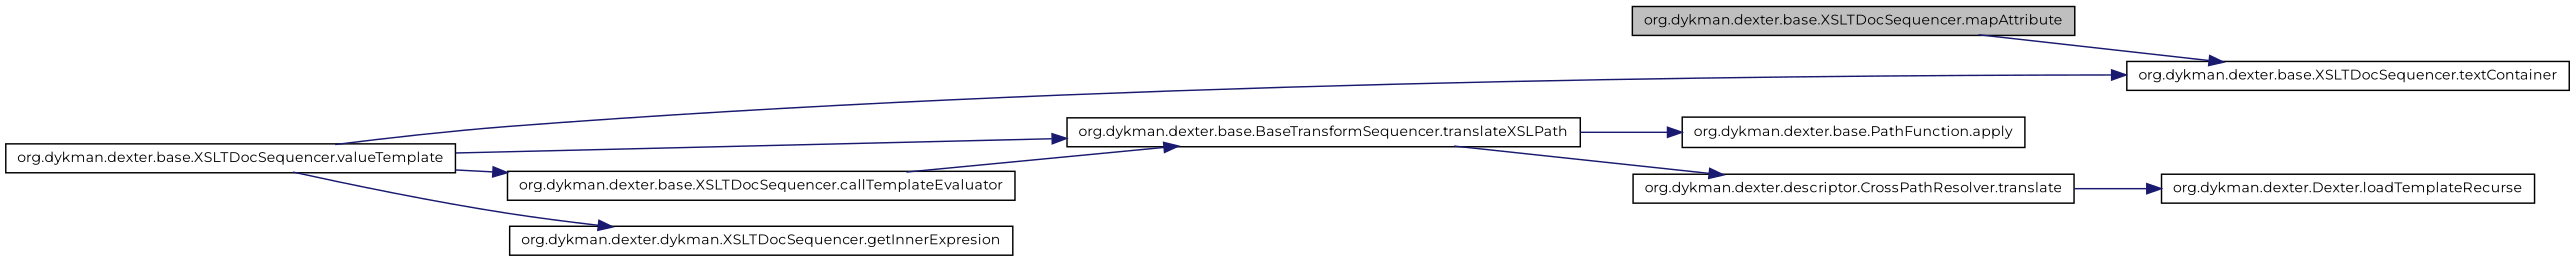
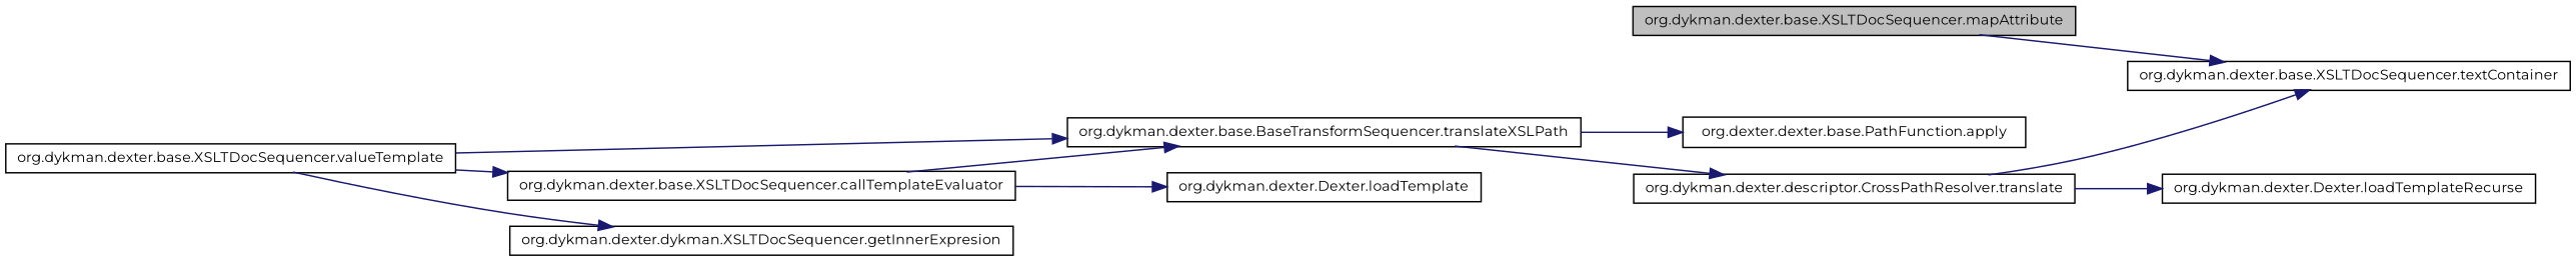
  digraph {
    fontname=Montserrat
    rankdir=LR
    node [color=black fontname=Montserrat fontsize=10 shape=record]
    edge [color=midnightblue fontname=Montserrat fontsize=10 labelfontname=FreeSans labelfontsize=10 style=solid]
    n1 [fillcolor=grey75 fontcolor=black height=0.2 label="org.dykman.dexter.base.XSLTDocSequencer.mapAttribute" style=filled width=0.4]
    n2 [height=0.2 label="org.dykman.dexter.base.XSLTDocSequencer.textContainer" width=0.4]
    n3 [height=0.2 label="org.dykman.dexter.base.XSLTDocSequencer.valueTemplate" width=0.4]
    n4 [height=0.2 label="org.dykman.dexter.base.XSLTDocSequencer.callTemplateEvaluator" width=0.4]
    n5 [height=0.2 label="org.dykman.dexter.base.BaseTransformSequencer.translateXSLPath" width=0.4]
    n6 [height=0.2 label="org.dykman.dexter.dykman.XSLTDocSequencer.getInnerExpresion" width=0.4]
-   n8 [height=0.2 label="org.dykman.dexter.base.PathFunction.apply" width=0.4]
+   n7 [height=0.2 label="org.dykman.dexter.Dexter.loadTemplate" width=0.4]
+   n8 [height=0.2 label="org.dexter.dexter.base.PathFunction.apply" width=0.4]
    n9 [height=0.2 label="org.dykman.dexter.descriptor.CrossPathResolver.translate" width=0.4]
    n10 [height=0.2 label="org.dykman.dexter.Dexter.loadTemplateRecurse" width=0.4]
    n1 -> n2
-   n3 -> n2
+   n9 -> n2
    n3 -> n4
    n3 -> n5
    n3 -> n6
    n4 -> n5
+   n4 -> n7
    n5 -> n8
    n5 -> n9
    n9 -> n10
  }
